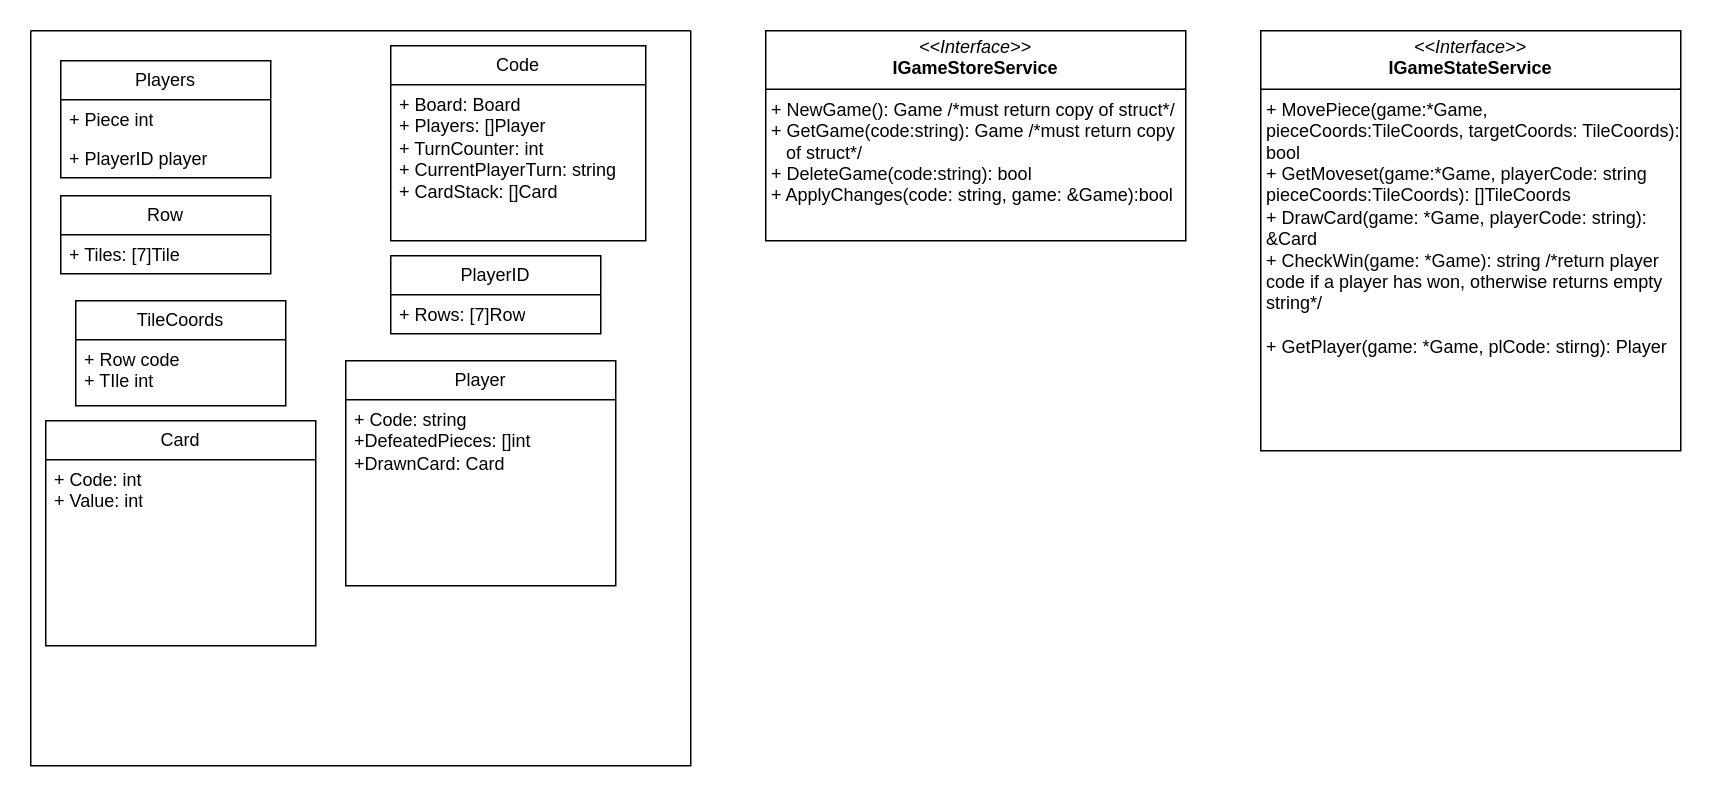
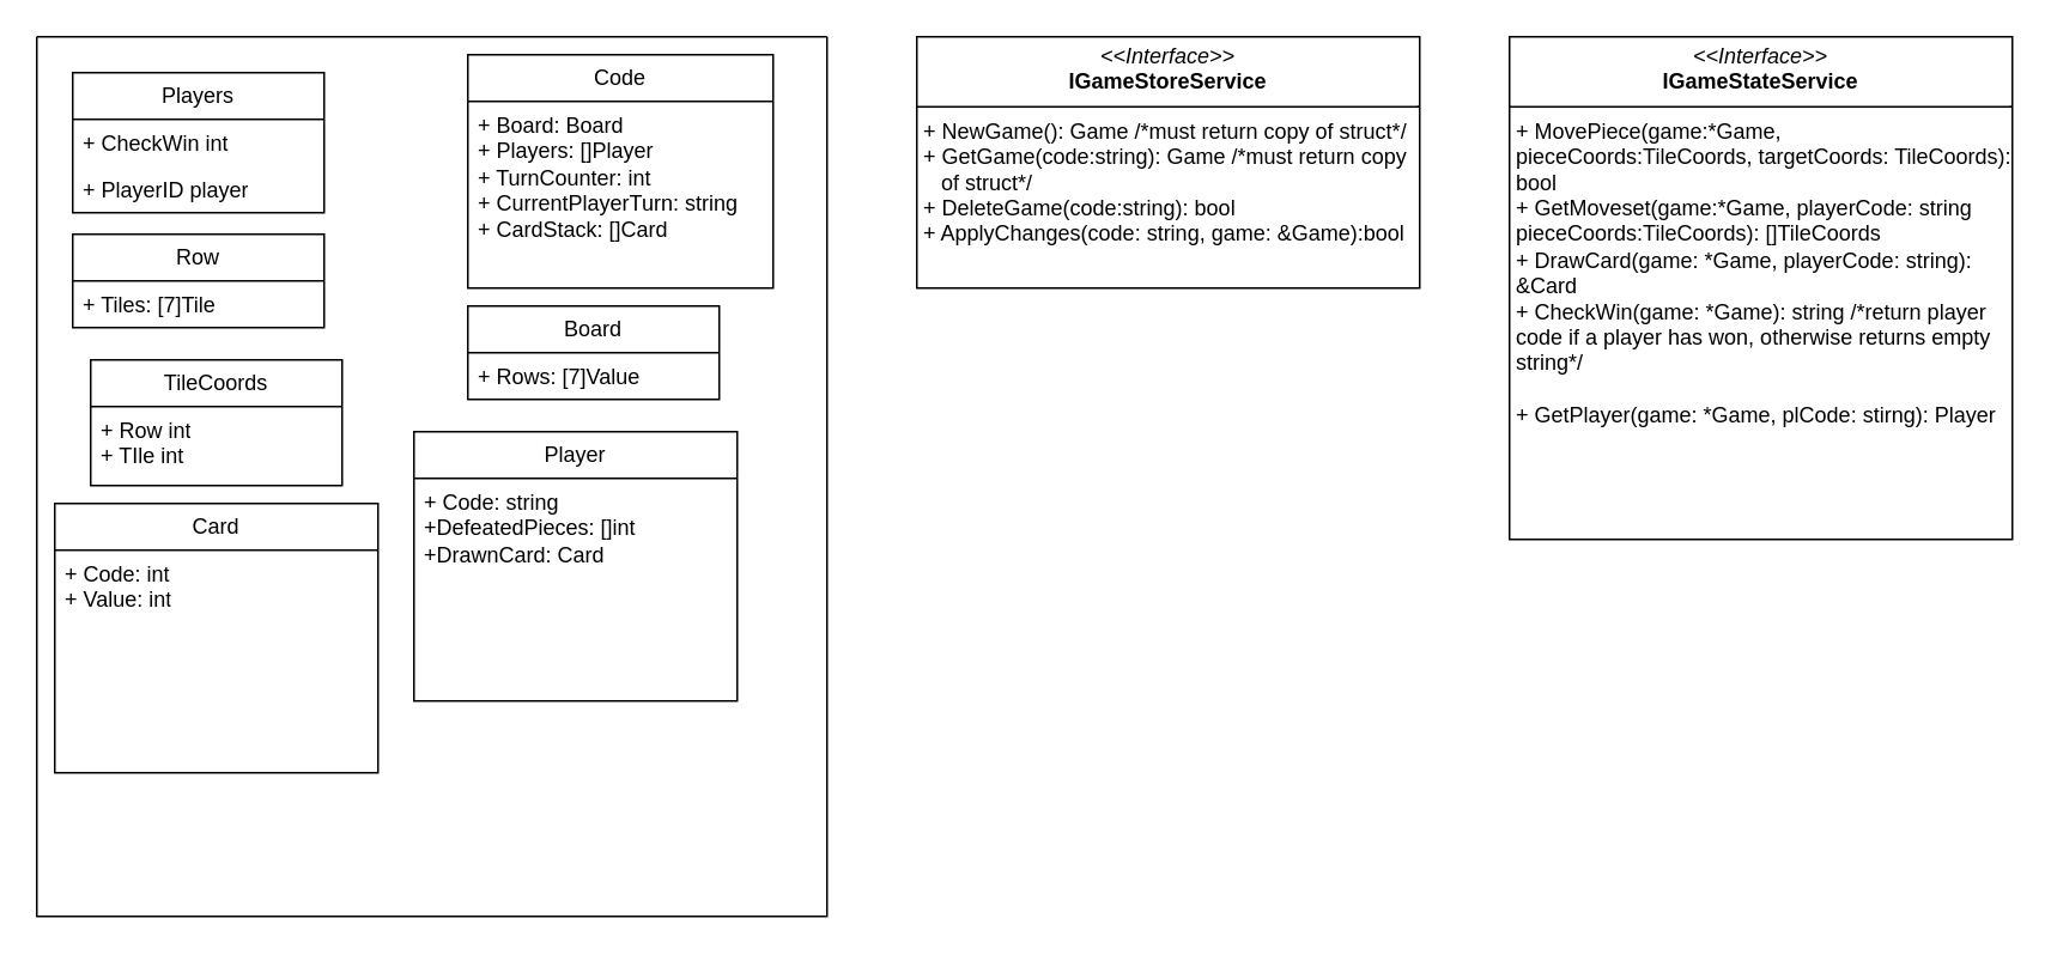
  <mxCell id="0" />
  <mxCell id="1" parent="0" />
  <mxCell id="2" value="&lt;p style=&quot;margin:0px;margin-top:4px;text-align:center;&quot;&gt;&lt;i&gt;&amp;lt;&amp;lt;Interface&amp;gt;&amp;gt;&lt;/i&gt;&lt;br&gt;&lt;b&gt;IGameStoreService&lt;/b&gt;&lt;/p&gt;&lt;hr size=&quot;1&quot; style=&quot;border-style:solid;&quot;&gt;&lt;p style=&quot;margin:0px;margin-left:4px;&quot;&gt;+ NewGame(): Game /*must return copy of struct*/&lt;br&gt;+ GetGame(code:string): Game /*must return copy&amp;nbsp; &amp;nbsp; &amp;nbsp;of struct*/&lt;/p&gt;&lt;p style=&quot;margin:0px;margin-left:4px;&quot;&gt;+ DeleteGame(code:string): bool&lt;/p&gt;&lt;p style=&quot;margin:0px;margin-left:4px;&quot;&gt;+ ApplyChanges(code: string, game: &amp;amp;Game):bool&lt;/p&gt;" style="verticalAlign=top;align=left;overflow=fill;html=1;whiteSpace=wrap;" parent="1" vertex="1"><mxGeometry x="510" y="20" width="280" height="140" as="geometry" /></mxCell>
  <mxCell id="3" value="" style="swimlane;startSize=0;" parent="1" vertex="1"><mxGeometry x="20" y="20" width="440" height="490" as="geometry" /></mxCell>
  <mxCell id="4" value="TileCoords" style="swimlane;fontStyle=0;childLayout=stackLayout;horizontal=1;startSize=26;fillColor=none;horizontalStack=0;resizeParent=1;resizeParentMax=0;resizeLast=0;collapsible=1;marginBottom=0;whiteSpace=wrap;html=1;" parent="3" vertex="1"><mxGeometry x="30" y="180" width="140" height="70" as="geometry" /></mxCell>
- <mxCell id="5" value="+ Row code&lt;div&gt;+ TIle int&lt;/div&gt;" style="text;strokeColor=none;fillColor=none;align=left;verticalAlign=top;spacingLeft=4;spacingRight=4;overflow=hidden;rotatable=0;points=[[0,0.5],[1,0.5]];portConstraint=eastwest;whiteSpace=wrap;html=1;" parent="4" vertex="1"><mxGeometry y="26" width="140" height="44" as="geometry" /></mxCell>
+ <mxCell id="5" value="+ Row int&lt;div&gt;+ TIle int&lt;/div&gt;" style="text;strokeColor=none;fillColor=none;align=left;verticalAlign=top;spacingLeft=4;spacingRight=4;overflow=hidden;rotatable=0;points=[[0,0.5],[1,0.5]];portConstraint=eastwest;whiteSpace=wrap;html=1;" parent="4" vertex="1"><mxGeometry y="26" width="140" height="44" as="geometry" /></mxCell>
  <mxCell id="6" value="Player" style="swimlane;fontStyle=0;childLayout=stackLayout;horizontal=1;startSize=26;fillColor=none;horizontalStack=0;resizeParent=1;resizeParentMax=0;resizeLast=0;collapsible=1;marginBottom=0;whiteSpace=wrap;html=1;" parent="3" vertex="1"><mxGeometry x="210" y="220" width="180" height="150" as="geometry" /></mxCell>
  <mxCell id="7" value="+ Code: string&lt;div&gt;+DefeatedPieces: []int&lt;/div&gt;&lt;div&gt;+DrawnCard: Card&lt;/div&gt;" style="text;strokeColor=none;fillColor=none;align=left;verticalAlign=top;spacingLeft=4;spacingRight=4;overflow=hidden;rotatable=0;points=[[0,0.5],[1,0.5]];portConstraint=eastwest;whiteSpace=wrap;html=1;" parent="6" vertex="1"><mxGeometry y="26" width="180" height="124" as="geometry" /></mxCell>
  <mxCell id="8" value="Card" style="swimlane;fontStyle=0;childLayout=stackLayout;horizontal=1;startSize=26;fillColor=none;horizontalStack=0;resizeParent=1;resizeParentMax=0;resizeLast=0;collapsible=1;marginBottom=0;whiteSpace=wrap;html=1;" parent="3" vertex="1"><mxGeometry x="10" y="260" width="180" height="150" as="geometry" /></mxCell>
  <mxCell id="9" value="+ Code: int&lt;div&gt;+ Value: int&lt;/div&gt;" style="text;strokeColor=none;fillColor=none;align=left;verticalAlign=top;spacingLeft=4;spacingRight=4;overflow=hidden;rotatable=0;points=[[0,0.5],[1,0.5]];portConstraint=eastwest;whiteSpace=wrap;html=1;" parent="8" vertex="1"><mxGeometry y="26" width="180" height="124" as="geometry" /></mxCell>
  <mxCell id="10" value="Code" style="swimlane;fontStyle=0;childLayout=stackLayout;horizontal=1;startSize=26;fillColor=none;horizontalStack=0;resizeParent=1;resizeParentMax=0;resizeLast=0;collapsible=1;marginBottom=0;whiteSpace=wrap;html=1;" parent="3" vertex="1"><mxGeometry x="240" y="10" width="170" height="130" as="geometry" /></mxCell>
  <mxCell id="11" value="+ Board: Board&lt;div&gt;+ Players: []Player&lt;/div&gt;&lt;div&gt;+ TurnCounter: int&lt;/div&gt;&lt;div&gt;+ CurrentPlayerTurn: string&lt;/div&gt;&lt;div&gt;+ CardStack: []Card&lt;/div&gt;" style="text;strokeColor=none;fillColor=none;align=left;verticalAlign=top;spacingLeft=4;spacingRight=4;overflow=hidden;rotatable=0;points=[[0,0.5],[1,0.5]];portConstraint=eastwest;whiteSpace=wrap;html=1;" parent="10" vertex="1"><mxGeometry y="26" width="170" height="104" as="geometry" /></mxCell>
- <mxCell id="12" value="PlayerID" style="swimlane;fontStyle=0;childLayout=stackLayout;horizontal=1;startSize=26;fillColor=none;horizontalStack=0;resizeParent=1;resizeParentMax=0;resizeLast=0;collapsible=1;marginBottom=0;whiteSpace=wrap;html=1;" parent="3" vertex="1"><mxGeometry x="240" y="150" width="140" height="52" as="geometry" /></mxCell>
- <mxCell id="13" value="+ Rows: [7]Row" style="text;strokeColor=none;fillColor=none;align=left;verticalAlign=top;spacingLeft=4;spacingRight=4;overflow=hidden;rotatable=0;points=[[0,0.5],[1,0.5]];portConstraint=eastwest;whiteSpace=wrap;html=1;" parent="12" vertex="1"><mxGeometry y="26" width="140" height="26" as="geometry" /></mxCell>
+ <mxCell id="12" value="Board" style="swimlane;fontStyle=0;childLayout=stackLayout;horizontal=1;startSize=26;fillColor=none;horizontalStack=0;resizeParent=1;resizeParentMax=0;resizeLast=0;collapsible=1;marginBottom=0;whiteSpace=wrap;html=1;" parent="3" vertex="1"><mxGeometry x="240" y="150" width="140" height="52" as="geometry" /></mxCell>
+ <mxCell id="13" value="+ Rows: [7]Value" style="text;strokeColor=none;fillColor=none;align=left;verticalAlign=top;spacingLeft=4;spacingRight=4;overflow=hidden;rotatable=0;points=[[0,0.5],[1,0.5]];portConstraint=eastwest;whiteSpace=wrap;html=1;" parent="12" vertex="1"><mxGeometry y="26" width="140" height="26" as="geometry" /></mxCell>
  <mxCell id="14" value="Players" style="swimlane;fontStyle=0;childLayout=stackLayout;horizontal=1;startSize=26;fillColor=none;horizontalStack=0;resizeParent=1;resizeParentMax=0;resizeLast=0;collapsible=1;marginBottom=0;whiteSpace=wrap;html=1;" parent="3" vertex="1"><mxGeometry x="20" y="20" width="140" height="78" as="geometry" /></mxCell>
- <mxCell id="15" value="+ Piece int" style="text;strokeColor=none;fillColor=none;align=left;verticalAlign=top;spacingLeft=4;spacingRight=4;overflow=hidden;rotatable=0;points=[[0,0.5],[1,0.5]];portConstraint=eastwest;whiteSpace=wrap;html=1;" parent="14" vertex="1"><mxGeometry y="26" width="140" height="26" as="geometry" /></mxCell>
+ <mxCell id="15" value="+ CheckWin int" style="text;strokeColor=none;fillColor=none;align=left;verticalAlign=top;spacingLeft=4;spacingRight=4;overflow=hidden;rotatable=0;points=[[0,0.5],[1,0.5]];portConstraint=eastwest;whiteSpace=wrap;html=1;" parent="14" vertex="1"><mxGeometry y="26" width="140" height="26" as="geometry" /></mxCell>
  <mxCell id="16" value="+ PlayerID player&lt;div&gt;&lt;br&gt;&lt;/div&gt;" style="text;strokeColor=none;fillColor=none;align=left;verticalAlign=top;spacingLeft=4;spacingRight=4;overflow=hidden;rotatable=0;points=[[0,0.5],[1,0.5]];portConstraint=eastwest;whiteSpace=wrap;html=1;" vertex="1" parent="14"><mxGeometry y="52" width="140" height="26" as="geometry" /></mxCell>
  <mxCell id="17" value="Row" style="swimlane;fontStyle=0;childLayout=stackLayout;horizontal=1;startSize=26;fillColor=none;horizontalStack=0;resizeParent=1;resizeParentMax=0;resizeLast=0;collapsible=1;marginBottom=0;whiteSpace=wrap;html=1;" parent="3" vertex="1"><mxGeometry x="20" y="110" width="140" height="52" as="geometry" /></mxCell>
  <mxCell id="18" value="+ Tiles: [7]Tile" style="text;strokeColor=none;fillColor=none;align=left;verticalAlign=top;spacingLeft=4;spacingRight=4;overflow=hidden;rotatable=0;points=[[0,0.5],[1,0.5]];portConstraint=eastwest;whiteSpace=wrap;html=1;" parent="17" vertex="1"><mxGeometry y="26" width="140" height="26" as="geometry" /></mxCell>
  <mxCell id="19" value="&lt;p style=&quot;margin:0px;margin-top:4px;text-align:center;&quot;&gt;&lt;i&gt;&amp;lt;&amp;lt;Interface&amp;gt;&amp;gt;&lt;/i&gt;&lt;br&gt;&lt;b&gt;IGameStateService&lt;/b&gt;&lt;/p&gt;&lt;hr size=&quot;1&quot; style=&quot;border-style:solid;&quot;&gt;&lt;p style=&quot;margin:0px;margin-left:4px;&quot;&gt;+ MovePiece(game:*Game, pieceCoords:TileCoords, targetCoords: TileCoords): bool&lt;/p&gt;&lt;p style=&quot;margin:0px;margin-left:4px;&quot;&gt;+ GetMoveset(game:*Game, playerCode: string pieceCoords:TileCoords): []TileCoords&lt;/p&gt;&lt;p style=&quot;margin:0px;margin-left:4px;&quot;&gt;+ DrawCard(game: *Game, playerCode: string): &amp;amp;Card&lt;/p&gt;&lt;p style=&quot;margin:0px;margin-left:4px;&quot;&gt;+ CheckWin(game: *Game): string /*return player code if a player has won, otherwise returns empty string*/&lt;/p&gt;&lt;p style=&quot;margin:0px;margin-left:4px;&quot;&gt;&lt;br&gt;&lt;/p&gt;&lt;p style=&quot;margin:0px;margin-left:4px;&quot;&gt;+ GetPlayer(game: *Game, plCode: stirng): Player&lt;/p&gt;&lt;p style=&quot;margin:0px;margin-left:4px;&quot;&gt;&lt;br&gt;&lt;/p&gt;&lt;p style=&quot;margin:0px;margin-left:4px;&quot;&gt;&lt;br&gt;&lt;/p&gt;" style="verticalAlign=top;align=left;overflow=fill;html=1;whiteSpace=wrap;" parent="1" vertex="1"><mxGeometry x="840" y="20" width="280" height="280" as="geometry" /></mxCell>
